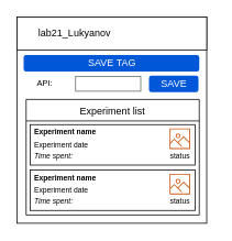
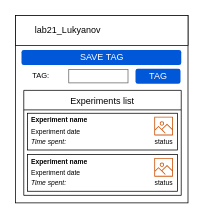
  <mxCell id="0" />
  <mxCell id="1" parent="0" />
  <mxCell id="2" value="" style="rounded=0;whiteSpace=wrap;html=1;" parent="1" vertex="1"><mxGeometry x="20" y="20" width="230" height="250" as="geometry" /></mxCell>
  <mxCell id="3" value="" style="rounded=0;whiteSpace=wrap;html=1;" parent="1" vertex="1"><mxGeometry x="20" y="20" width="230" height="40" as="geometry" /></mxCell>
  <mxCell id="4" value="lab21_Lukyanov" style="text;html=1;strokeColor=none;fillColor=none;align=center;verticalAlign=middle;whiteSpace=wrap;rounded=0;" parent="1" vertex="1"><mxGeometry x="70" y="30" width="40" height="20" as="geometry" /></mxCell>
  <mxCell id="5" value="SAVE TAG" style="rounded=1;fillColor=#0057D8;align=center;strokeColor=none;html=1;fontColor=#ffffff;fontSize=12" parent="1" vertex="1"><mxGeometry x="28" y="66" width="213" height="20" as="geometry" /></mxCell>
- <mxCell id="6" value="API:" style="text;html=1;strokeColor=none;fillColor=none;align=center;verticalAlign=middle;whiteSpace=wrap;rounded=0;fontSize=10;" parent="1" vertex="1"><mxGeometry x="28" y="90" width="52" height="20" as="geometry" /></mxCell>
+ <mxCell id="6" value="TAG:" style="text;html=1;strokeColor=none;fillColor=none;align=center;verticalAlign=middle;whiteSpace=wrap;rounded=0;fontSize=10;" parent="1" vertex="1"><mxGeometry x="28" y="90" width="52" height="20" as="geometry" /></mxCell>
  <mxCell id="7" value="" style="strokeWidth=1;shadow=0;dashed=0;align=center;html=1;shape=mxgraph.mockup.text.textBox;fontColor=#666666;align=left;fontSize=10;spacingLeft=4;spacingTop=-3;strokeColor=#666666;mainText=;verticalAlign=middle;" parent="1" vertex="1"><mxGeometry x="91" y="92" width="79" height="18" as="geometry" /></mxCell>
- <mxCell id="8" value="SAVE" style="rounded=1;fillColor=#0057D8;align=center;strokeColor=none;html=1;fontColor=#ffffff;fontSize=12" parent="1" vertex="1"><mxGeometry x="180" y="91" width="60" height="20" as="geometry" /></mxCell>
- <mxCell id="9" value="Experiment list" style="swimlane;fontStyle=0;childLayout=stackLayout;horizontal=1;startSize=26;fillColor=none;horizontalStack=0;resizeParent=1;resizeParentMax=0;resizeLast=0;collapsible=1;marginBottom=0;" parent="1" vertex="1"><mxGeometry x="31" y="120" width="210" height="140" as="geometry" /></mxCell>
+ <mxCell id="8" value="TAG" style="rounded=1;fillColor=#0057D8;align=center;strokeColor=none;html=1;fontColor=#ffffff;fontSize=12" parent="1" vertex="1"><mxGeometry x="180" y="91" width="60" height="20" as="geometry" /></mxCell>
+ <mxCell id="9" value="Experiments list" style="swimlane;fontStyle=0;childLayout=stackLayout;horizontal=1;startSize=26;fillColor=none;horizontalStack=0;resizeParent=1;resizeParentMax=0;resizeLast=0;collapsible=1;marginBottom=0;" parent="1" vertex="1"><mxGeometry x="31" y="120" width="210" height="140" as="geometry" /></mxCell>
  <mxCell id="10" value="" style="group" vertex="1" connectable="0" parent="1"><mxGeometry x="36" y="150" width="222.5" height="49.5" as="geometry" /></mxCell>
  <mxCell id="11" value="" style="rounded=0;whiteSpace=wrap;html=1;fontSize=9;align=center;textOpacity=0;labelBackgroundColor=none;noLabel=1;fontColor=none;fillColor=none;glass=0;" vertex="1" parent="10"><mxGeometry y="0.5" width="200" height="49" as="geometry" /></mxCell>
  <mxCell id="12" value="" style="group" vertex="1" connectable="0" parent="10"><mxGeometry x="3" width="219.5" height="49" as="geometry" /></mxCell>
  <mxCell id="13" value="Experiment name" style="text;html=1;strokeColor=none;fillColor=none;align=left;verticalAlign=middle;whiteSpace=wrap;rounded=0;fontSize=9;fontStyle=1" vertex="1" parent="12"><mxGeometry width="82" height="20" as="geometry" /></mxCell>
  <mxCell id="14" value="Experiment date" style="text;html=1;strokeColor=none;fillColor=none;align=left;verticalAlign=middle;whiteSpace=wrap;rounded=0;fontSize=9;" vertex="1" parent="12"><mxGeometry y="15" width="82" height="20" as="geometry" /></mxCell>
  <mxCell id="15" value="Time spent:&amp;nbsp;" style="text;html=1;strokeColor=none;fillColor=none;align=left;verticalAlign=middle;whiteSpace=wrap;rounded=0;fontSize=9;fontStyle=2" vertex="1" parent="12"><mxGeometry y="29" width="82" height="20" as="geometry" /></mxCell>
  <mxCell id="16" value="" style="outlineConnect=0;fontColor=#232F3E;gradientColor=none;fillColor=#D05C17;strokeColor=none;dashed=0;verticalLabelPosition=bottom;verticalAlign=top;align=center;html=1;fontSize=12;fontStyle=0;aspect=fixed;pointerEvents=1;shape=mxgraph.aws4.container_registry_image;" vertex="1" parent="12"><mxGeometry x="166" y="5" width="25" height="25" as="geometry" /></mxCell>
  <mxCell id="17" value="status" style="text;html=1;strokeColor=none;fillColor=none;align=center;verticalAlign=middle;whiteSpace=wrap;rounded=0;fontSize=9;" vertex="1" parent="12"><mxGeometry x="137.5" y="29" width="82" height="20" as="geometry" /></mxCell>
  <mxCell id="18" value="" style="group" vertex="1" connectable="0" parent="1"><mxGeometry x="36" y="205" width="222.5" height="49.5" as="geometry" /></mxCell>
  <mxCell id="19" value="" style="rounded=0;whiteSpace=wrap;html=1;fontSize=9;align=center;textOpacity=0;labelBackgroundColor=none;noLabel=1;fontColor=none;fillColor=none;glass=0;" vertex="1" parent="18"><mxGeometry y="0.5" width="200" height="49" as="geometry" /></mxCell>
  <mxCell id="20" value="" style="group" vertex="1" connectable="0" parent="18"><mxGeometry x="3" width="219.5" height="49" as="geometry" /></mxCell>
  <mxCell id="21" value="Experiment name" style="text;html=1;strokeColor=none;fillColor=none;align=left;verticalAlign=middle;whiteSpace=wrap;rounded=0;fontSize=9;fontStyle=1" vertex="1" parent="20"><mxGeometry width="82" height="20" as="geometry" /></mxCell>
  <mxCell id="22" value="Experiment date" style="text;html=1;strokeColor=none;fillColor=none;align=left;verticalAlign=middle;whiteSpace=wrap;rounded=0;fontSize=9;" vertex="1" parent="20"><mxGeometry y="15" width="82" height="20" as="geometry" /></mxCell>
  <mxCell id="23" value="Time spent:&amp;nbsp;" style="text;html=1;strokeColor=none;fillColor=none;align=left;verticalAlign=middle;whiteSpace=wrap;rounded=0;fontSize=9;fontStyle=2" vertex="1" parent="20"><mxGeometry y="29" width="82" height="20" as="geometry" /></mxCell>
  <mxCell id="24" value="" style="outlineConnect=0;fontColor=#232F3E;gradientColor=none;fillColor=#D05C17;strokeColor=none;dashed=0;verticalLabelPosition=bottom;verticalAlign=top;align=center;html=1;fontSize=12;fontStyle=0;aspect=fixed;pointerEvents=1;shape=mxgraph.aws4.container_registry_image;" vertex="1" parent="20"><mxGeometry x="166" y="5" width="25" height="25" as="geometry" /></mxCell>
  <mxCell id="25" value="status" style="text;html=1;strokeColor=none;fillColor=none;align=center;verticalAlign=middle;whiteSpace=wrap;rounded=0;fontSize=9;" vertex="1" parent="20"><mxGeometry x="137.5" y="29" width="82" height="20" as="geometry" /></mxCell>
